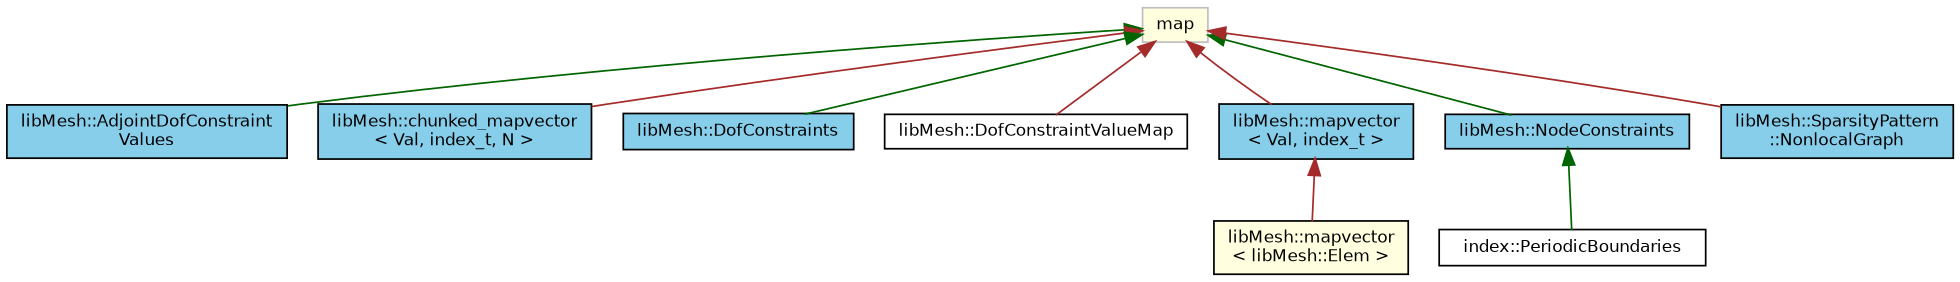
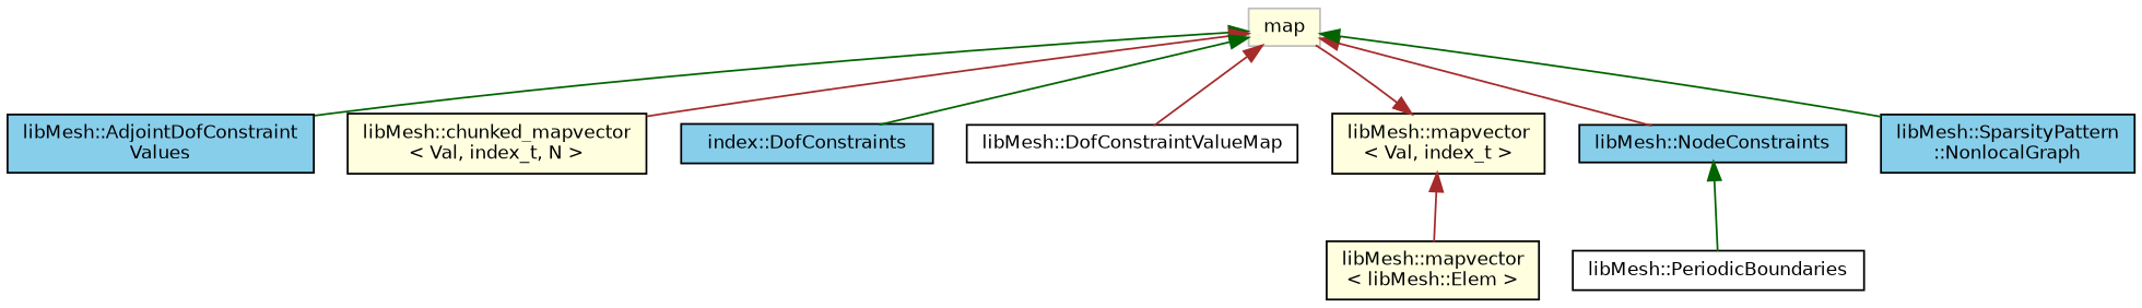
  digraph {
    rankdir=TB
    node [color=black fillcolor=skyblue fontname=Helvetica fontsize=10 shape=record style=filled]
    edge [color=brown dir=back fontname=Helvetica fontsize=10 labelfontname=Helvetica labelfontsize=10 style=solid]
    n1 [color=grey75 fillcolor=lightyellow height=0.2 label=map width=0.4]
    n2 [height=0.2 label="libMesh::AdjointDofConstraint\lValues" width=0.4]
-   n3 [height=0.2 label="libMesh::chunked_mapvector\l\< Val, index_t, N \>" width=0.4]
-   n4 [height=0.2 label="libMesh::DofConstraints" width=0.4]
+   n3 [fillcolor=lightyellow height=0.2 label="libMesh::chunked_mapvector\l\< Val, index_t, N \>" width=0.4]
+   n4 [height=0.2 label="index::DofConstraints" width=0.4]
    n5 [fillcolor=white height=0.2 label="libMesh::DofConstraintValueMap" width=0.4]
-   n6 [height=0.2 label="libMesh::mapvector\l\< Val, index_t \>" width=0.4]
+   n6 [fillcolor=lightyellow height=0.2 label="libMesh::mapvector\l\< Val, index_t \>" width=0.4]
    n7 [height=0.2 label="libMesh::NodeConstraints" width=0.4]
    n8 [height=0.2 label="libMesh::SparsityPattern\l::NonlocalGraph" width=0.4]
    n9 [fillcolor=lightyellow height=0.2 label="libMesh::mapvector\l\< libMesh::Elem \>" width=0.4]
-   n10 [fillcolor=white height=0.2 label="index::PeriodicBoundaries" width=0.4]
+   n10 [fillcolor=white height=0.2 label="libMesh::PeriodicBoundaries" width=0.4]
    n1 -> n2 [color=darkgreen]
    n1 -> n3
    n1 -> n4 [color=darkgreen]
    n1 -> n5
-   n1 -> n6
-   n1 -> n7 [color=darkgreen]
-   n1 -> n8
+   n6 -> n1
+   n1 -> n7
+   n1 -> n8 [color=darkgreen]
    n6 -> n9
    n7 -> n10 [color=darkgreen]
  }
